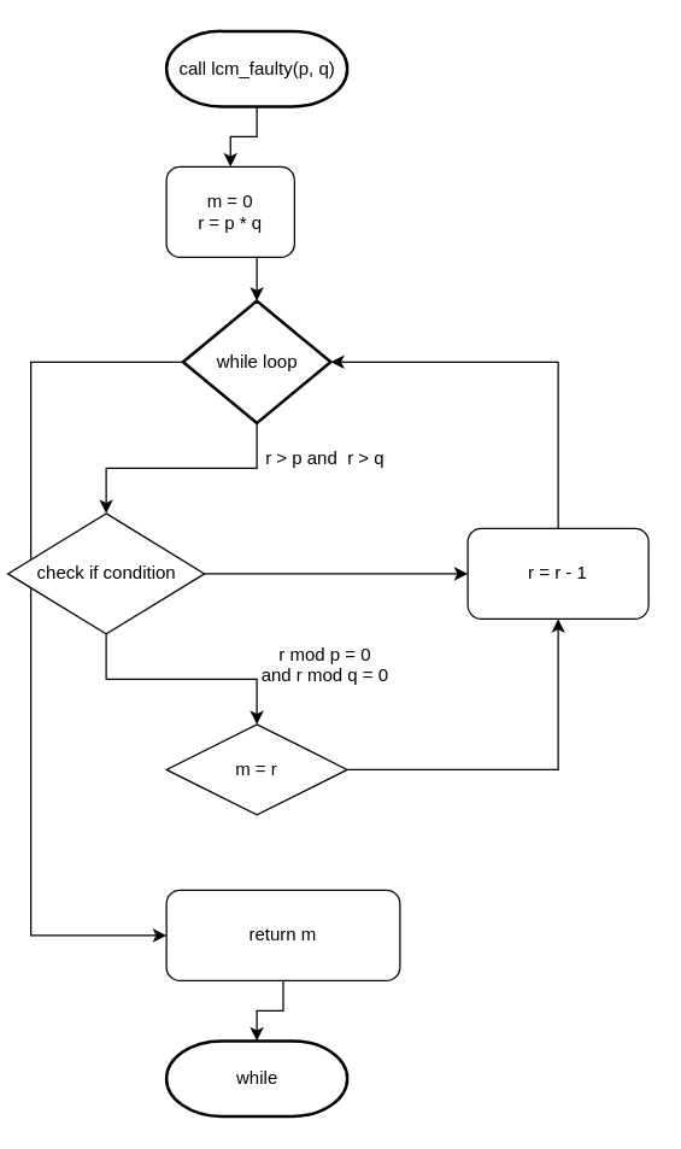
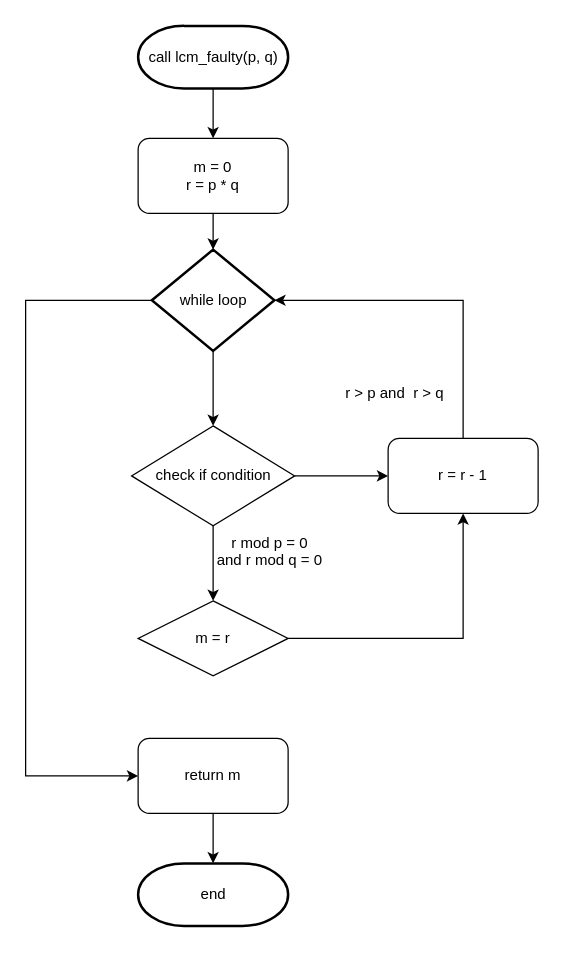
  <mxCell id="0" />
  <mxCell id="1" parent="0" />
  <mxCell id="2" style="edgeStyle=orthogonalEdgeStyle;rounded=0;orthogonalLoop=1;jettySize=auto;html=1;exitX=0.5;exitY=1;exitDx=0;exitDy=0;exitPerimeter=0;entryX=0.5;entryY=0;entryDx=0;entryDy=0;" edge="1" parent="1" source="3" target="12"><mxGeometry relative="1" as="geometry" /></mxCell>
  <mxCell id="3" value="call lcm_faulty(p, q)" style="shape=mxgraph.flowchart.terminator;strokeWidth=2;gradientColor=none;gradientDirection=north;fontStyle=0;html=1;" parent="1" vertex="1"><mxGeometry x="110" y="20" width="120" height="50" as="geometry" /></mxCell>
- <mxCell id="4" value="r &amp;gt; p and&amp;nbsp; r &amp;gt; q" style="text;fontStyle=0;html=1;strokeColor=none;gradientColor=none;fillColor=none;strokeWidth=2;align=center;" parent="1" vertex="1"><mxGeometry x="150" y="290" width="130" height="26" as="geometry" /></mxCell>
+ <mxCell id="4" value="r &amp;gt; p and&amp;nbsp; r &amp;gt; q" style="text;fontStyle=0;html=1;strokeColor=none;gradientColor=none;fillColor=none;strokeWidth=2;align=center;" parent="1" vertex="1"><mxGeometry x="250" y="300" width="130" height="26" as="geometry" /></mxCell>
  <mxCell id="5" style="edgeStyle=orthogonalEdgeStyle;rounded=0;orthogonalLoop=1;jettySize=auto;html=1;exitX=0.5;exitY=1;exitDx=0;exitDy=0;exitPerimeter=0;entryX=0.5;entryY=0;entryDx=0;entryDy=0;" edge="1" parent="1" source="7" target="10"><mxGeometry relative="1" as="geometry" /></mxCell>
  <mxCell id="6" style="edgeStyle=orthogonalEdgeStyle;rounded=0;orthogonalLoop=1;jettySize=auto;html=1;exitX=0;exitY=0.5;exitDx=0;exitDy=0;exitPerimeter=0;entryX=0;entryY=0.5;entryDx=0;entryDy=0;" edge="1" parent="1" source="7" target="19"><mxGeometry relative="1" as="geometry"><Array as="points"><mxPoint x="20" y="240" /><mxPoint x="20" y="620" /></Array></mxGeometry></mxCell>
  <mxCell id="7" value="while loop" style="shape=mxgraph.flowchart.decision;strokeWidth=2;gradientColor=none;gradientDirection=north;fontStyle=0;html=1;" vertex="1" parent="1"><mxGeometry x="121" y="199" width="98" height="81" as="geometry" /></mxCell>
  <mxCell id="8" style="edgeStyle=orthogonalEdgeStyle;rounded=0;orthogonalLoop=1;jettySize=auto;html=1;exitX=0.5;exitY=1;exitDx=0;exitDy=0;entryX=0.5;entryY=0;entryDx=0;entryDy=0;" edge="1" parent="1" source="10" target="14"><mxGeometry relative="1" as="geometry" /></mxCell>
  <mxCell id="9" style="edgeStyle=orthogonalEdgeStyle;rounded=0;orthogonalLoop=1;jettySize=auto;html=1;exitX=1;exitY=0.5;exitDx=0;exitDy=0;" edge="1" parent="1" source="10" target="16"><mxGeometry relative="1" as="geometry" /></mxCell>
- <mxCell id="10" value="&lt;div&gt;check if condition&lt;/div&gt;" style="rhombus;whiteSpace=wrap;html=1;" vertex="1" parent="1"><mxGeometry x="4.75" y="340" width="130.5" height="80" as="geometry" /></mxCell>
+ <mxCell id="10" value="&lt;div&gt;check if condition&lt;/div&gt;" style="rhombus;whiteSpace=wrap;html=1;" vertex="1" parent="1"><mxGeometry x="104.75" y="340" width="130.5" height="80" as="geometry" /></mxCell>
  <mxCell id="11" style="edgeStyle=orthogonalEdgeStyle;rounded=0;orthogonalLoop=1;jettySize=auto;html=1;exitX=0.5;exitY=1;exitDx=0;exitDy=0;entryX=0.5;entryY=0;entryDx=0;entryDy=0;entryPerimeter=0;" edge="1" parent="1" source="12" target="7"><mxGeometry relative="1" as="geometry" /></mxCell>
- <mxCell id="12" value="&lt;div&gt;m = 0&lt;/div&gt;&lt;div&gt;r = p * q&lt;br&gt;&lt;/div&gt;" style="rounded=1;whiteSpace=wrap;html=1;" vertex="1" parent="1"><mxGeometry x="110" y="110" width="85" height="60" as="geometry" /></mxCell>
+ <mxCell id="12" value="&lt;div&gt;m = 0&lt;/div&gt;&lt;div&gt;r = p * q&lt;br&gt;&lt;/div&gt;" style="rounded=1;whiteSpace=wrap;html=1;" vertex="1" parent="1"><mxGeometry x="110" y="110" width="120" height="60" as="geometry" /></mxCell>
  <mxCell id="13" style="edgeStyle=orthogonalEdgeStyle;rounded=0;orthogonalLoop=1;jettySize=auto;html=1;exitX=1;exitY=0.5;exitDx=0;exitDy=0;" edge="1" parent="1" source="14" target="16"><mxGeometry relative="1" as="geometry" /></mxCell>
  <mxCell id="14" value="m = r" style="rhombus;whiteSpace=wrap;html=1;" vertex="1" parent="1"><mxGeometry x="110" y="480" width="120" height="60" as="geometry" /></mxCell>
  <mxCell id="15" style="edgeStyle=orthogonalEdgeStyle;rounded=0;orthogonalLoop=1;jettySize=auto;html=1;exitX=0.5;exitY=0;exitDx=0;exitDy=0;entryX=1;entryY=0.5;entryDx=0;entryDy=0;entryPerimeter=0;" edge="1" parent="1" source="16" target="7"><mxGeometry relative="1" as="geometry" /></mxCell>
  <mxCell id="16" value="r = r - 1" style="rounded=1;whiteSpace=wrap;html=1;" vertex="1" parent="1"><mxGeometry x="310" y="350" width="120" height="60" as="geometry" /></mxCell>
  <mxCell id="17" value="&lt;div&gt;r mod p = 0&lt;/div&gt;&lt;div&gt;and r mod q = 0&lt;br&gt;&lt;/div&gt;" style="text;fontStyle=0;html=1;strokeColor=none;gradientColor=none;fillColor=none;strokeWidth=2;align=center;" vertex="1" parent="1"><mxGeometry x="150" y="420" width="130" height="46" as="geometry" /></mxCell>
  <mxCell id="18" style="edgeStyle=orthogonalEdgeStyle;rounded=0;orthogonalLoop=1;jettySize=auto;html=1;exitX=0.5;exitY=1;exitDx=0;exitDy=0;entryX=0.5;entryY=0;entryDx=0;entryDy=0;entryPerimeter=0;" edge="1" parent="1" source="19" target="20"><mxGeometry relative="1" as="geometry" /></mxCell>
- <mxCell id="19" value="return m" style="rounded=1;whiteSpace=wrap;html=1;" vertex="1" parent="1"><mxGeometry x="110" y="590" width="155" height="60" as="geometry" /></mxCell>
- <mxCell id="20" value="while" style="shape=mxgraph.flowchart.terminator;strokeWidth=2;gradientColor=none;gradientDirection=north;fontStyle=0;html=1;" vertex="1" parent="1"><mxGeometry x="110" y="690" width="120" height="50" as="geometry" /></mxCell>
+ <mxCell id="19" value="return m" style="rounded=1;whiteSpace=wrap;html=1;" vertex="1" parent="1"><mxGeometry x="110" y="590" width="120" height="60" as="geometry" /></mxCell>
+ <mxCell id="20" value="end" style="shape=mxgraph.flowchart.terminator;strokeWidth=2;gradientColor=none;gradientDirection=north;fontStyle=0;html=1;" vertex="1" parent="1"><mxGeometry x="110" y="690" width="120" height="50" as="geometry" /></mxCell>
